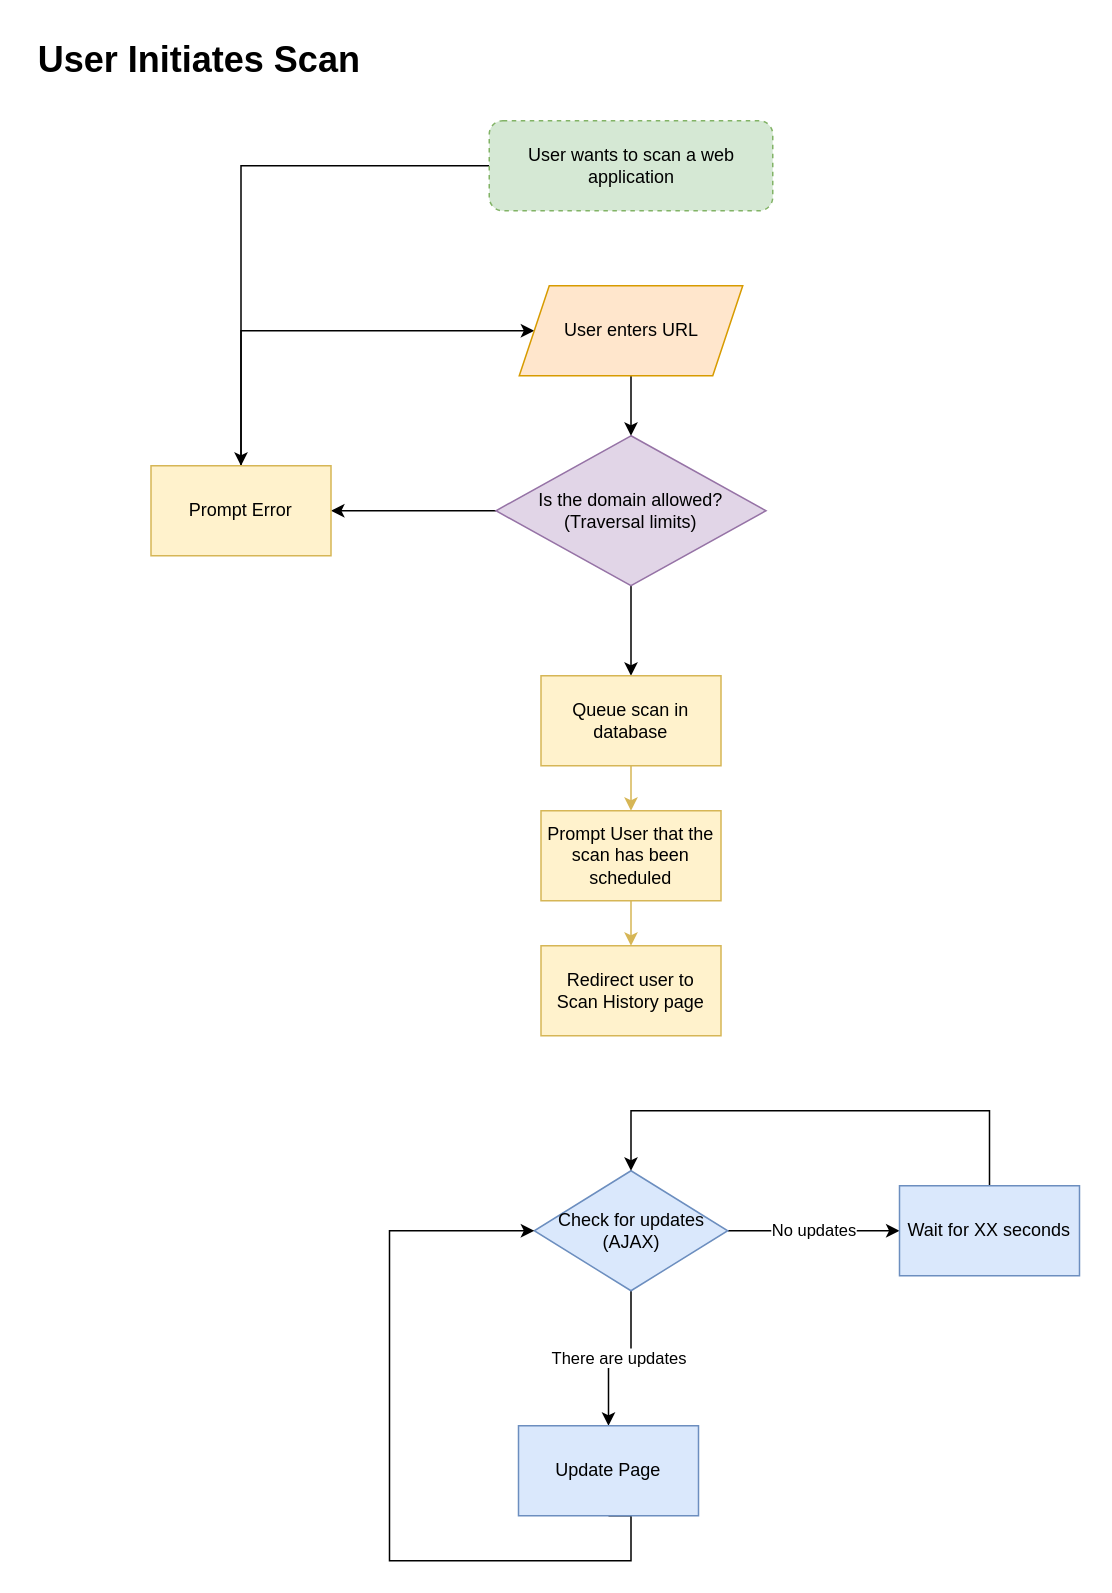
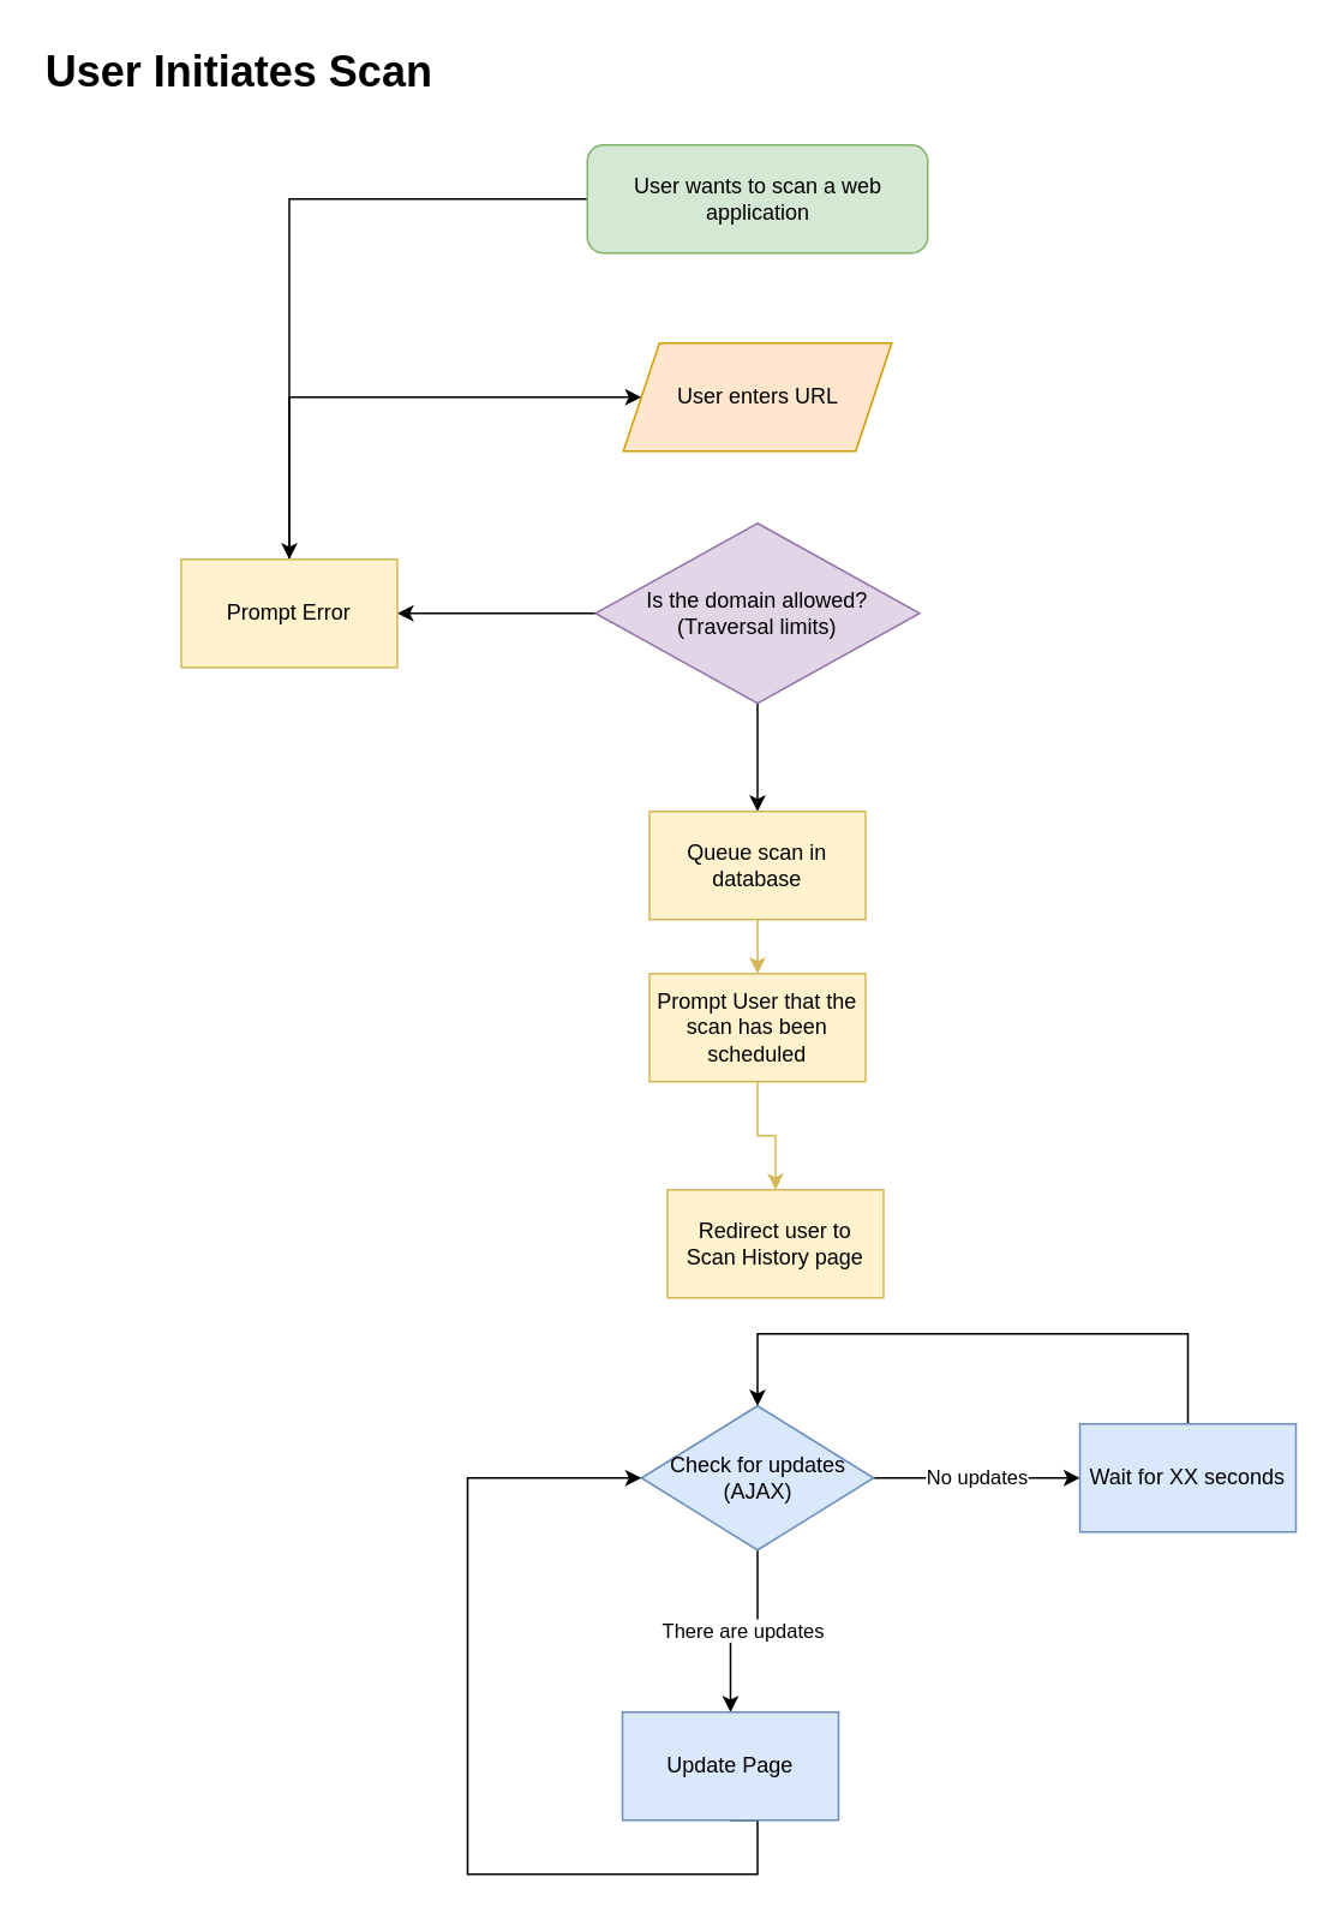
  <mxCell id="0" />
  <mxCell id="1" parent="0" />
  <mxCell id="2" value="&lt;h1&gt;&lt;span style=&quot;background-color: initial;&quot;&gt;User Initiates Scan&lt;/span&gt;&lt;/h1&gt;" style="text;html=1;strokeColor=none;fillColor=none;spacing=5;spacingTop=-20;whiteSpace=wrap;overflow=hidden;rounded=0;" vertex="1" parent="1"><mxGeometry x="20" y="20" width="290" height="50" as="geometry" /></mxCell>
  <mxCell id="3" value="" style="edgeStyle=orthogonalEdgeStyle;rounded=0;orthogonalLoop=1;jettySize=auto;html=1;" edge="1" parent="1" source="4" target="11"><mxGeometry relative="1" as="geometry" /></mxCell>
- <mxCell id="4" value="User wants to scan a web application" style="rounded=1;whiteSpace=wrap;html=1;fillColor=#d5e8d4;strokeColor=#82b366;dashed=1;" vertex="1" parent="1"><mxGeometry x="325.5" y="80" width="189" height="60" as="geometry" /></mxCell>
+ <mxCell id="4" value="User wants to scan a web application" style="rounded=1;whiteSpace=wrap;html=1;fillColor=#d5e8d4;strokeColor=#82b366;" vertex="1" parent="1"><mxGeometry x="325.5" y="80" width="189" height="60" as="geometry" /></mxCell>
  <mxCell id="5" value="" style="edgeStyle=orthogonalEdgeStyle;rounded=0;orthogonalLoop=1;jettySize=auto;html=1;" edge="1" parent="1" source="7" target="9"><mxGeometry relative="1" as="geometry" /></mxCell>
  <mxCell id="6" value="" style="edgeStyle=orthogonalEdgeStyle;rounded=0;orthogonalLoop=1;jettySize=auto;html=1;" edge="1" parent="1" source="7" target="11"><mxGeometry relative="1" as="geometry" /></mxCell>
  <mxCell id="7" value="Is the domain allowed?&lt;br&gt;(Traversal limits)" style="rhombus;whiteSpace=wrap;html=1;fillColor=#e1d5e7;strokeColor=#9673a6;" vertex="1" parent="1"><mxGeometry x="330" y="290" width="180" height="100" as="geometry" /></mxCell>
  <mxCell id="8" value="" style="edgeStyle=orthogonalEdgeStyle;rounded=0;orthogonalLoop=1;jettySize=auto;html=1;fillColor=#fff2cc;strokeColor=#d6b656;" edge="1" parent="1" source="9" target="15"><mxGeometry relative="1" as="geometry" /></mxCell>
  <mxCell id="9" value="Queue scan in database" style="whiteSpace=wrap;html=1;fillColor=#fff2cc;strokeColor=#d6b656;" vertex="1" parent="1"><mxGeometry x="360" y="450" width="120" height="60" as="geometry" /></mxCell>
  <mxCell id="10" style="edgeStyle=orthogonalEdgeStyle;rounded=0;orthogonalLoop=1;jettySize=auto;html=1;exitX=0.5;exitY=0;exitDx=0;exitDy=0;entryX=0;entryY=0.5;entryDx=0;entryDy=0;" edge="1" parent="1" source="11" target="13"><mxGeometry relative="1" as="geometry"><Array as="points"><mxPoint x="160" y="220" /></Array></mxGeometry></mxCell>
  <mxCell id="11" value="Prompt Error" style="whiteSpace=wrap;html=1;fillColor=#fff2cc;strokeColor=#d6b656;" vertex="1" parent="1"><mxGeometry x="100" y="310" width="120" height="60" as="geometry" /></mxCell>
- <mxCell id="12" value="" style="edgeStyle=orthogonalEdgeStyle;rounded=0;orthogonalLoop=1;jettySize=auto;html=1;" edge="1" parent="1" source="13" target="7"><mxGeometry relative="1" as="geometry" /></mxCell>
  <mxCell id="13" value="User enters URL" style="shape=parallelogram;perimeter=parallelogramPerimeter;whiteSpace=wrap;html=1;fixedSize=1;fillColor=#ffe6cc;strokeColor=#d79b00;" vertex="1" parent="1"><mxGeometry x="345.5" y="190" width="149" height="60" as="geometry" /></mxCell>
  <mxCell id="14" value="" style="edgeStyle=orthogonalEdgeStyle;rounded=0;orthogonalLoop=1;jettySize=auto;html=1;fillColor=#fff2cc;strokeColor=#d6b656;" edge="1" parent="1" source="15" target="16"><mxGeometry relative="1" as="geometry" /></mxCell>
  <mxCell id="15" value="Prompt User that the scan has been scheduled" style="whiteSpace=wrap;html=1;fillColor=#fff2cc;strokeColor=#d6b656;" vertex="1" parent="1"><mxGeometry x="360" y="540" width="120" height="60" as="geometry" /></mxCell>
- <mxCell id="16" value="Redirect user to &lt;br&gt;Scan History page" style="whiteSpace=wrap;html=1;fillColor=#fff2cc;strokeColor=#d6b656;" vertex="1" parent="1"><mxGeometry x="360" y="630" width="120" height="60" as="geometry" /></mxCell>
+ <mxCell id="16" value="Redirect user to &lt;br&gt;Scan History page" style="whiteSpace=wrap;html=1;fillColor=#fff2cc;strokeColor=#d6b656;" vertex="1" parent="1"><mxGeometry x="370" y="660" width="120" height="60" as="geometry" /></mxCell>
  <mxCell id="17" value="There are updates" style="edgeStyle=orthogonalEdgeStyle;rounded=0;orthogonalLoop=1;jettySize=auto;html=1;" edge="1" parent="1" source="19" target="21"><mxGeometry relative="1" as="geometry" /></mxCell>
  <mxCell id="18" value="No updates" style="edgeStyle=orthogonalEdgeStyle;rounded=0;orthogonalLoop=1;jettySize=auto;html=1;" edge="1" parent="1" source="19" target="23"><mxGeometry relative="1" as="geometry" /></mxCell>
  <mxCell id="19" value="Check for updates&lt;br&gt;(AJAX)" style="rhombus;whiteSpace=wrap;html=1;fillColor=#dae8fc;strokeColor=#6c8ebf;" vertex="1" parent="1"><mxGeometry x="355.5" y="780" width="129" height="80" as="geometry" /></mxCell>
  <mxCell id="20" style="edgeStyle=orthogonalEdgeStyle;rounded=0;orthogonalLoop=1;jettySize=auto;html=1;exitX=0.5;exitY=1;exitDx=0;exitDy=0;entryX=0;entryY=0.5;entryDx=0;entryDy=0;" edge="1" parent="1" source="21" target="19"><mxGeometry relative="1" as="geometry"><Array as="points"><mxPoint x="420" y="1040" /><mxPoint x="259" y="1040" /><mxPoint x="259" y="820" /></Array></mxGeometry></mxCell>
  <mxCell id="21" value="Update Page" style="whiteSpace=wrap;html=1;fillColor=#dae8fc;strokeColor=#6c8ebf;" vertex="1" parent="1"><mxGeometry x="345" y="950" width="120" height="60" as="geometry" /></mxCell>
  <mxCell id="22" style="edgeStyle=orthogonalEdgeStyle;rounded=0;orthogonalLoop=1;jettySize=auto;html=1;exitX=0.5;exitY=0;exitDx=0;exitDy=0;entryX=0.5;entryY=0;entryDx=0;entryDy=0;" edge="1" parent="1" source="23" target="19"><mxGeometry relative="1" as="geometry"><Array as="points"><mxPoint x="659" y="740" /><mxPoint x="420" y="740" /></Array></mxGeometry></mxCell>
  <mxCell id="23" value="Wait for XX seconds" style="whiteSpace=wrap;html=1;fillColor=#dae8fc;strokeColor=#6c8ebf;" vertex="1" parent="1"><mxGeometry x="599" y="790" width="120" height="60" as="geometry" /></mxCell>
